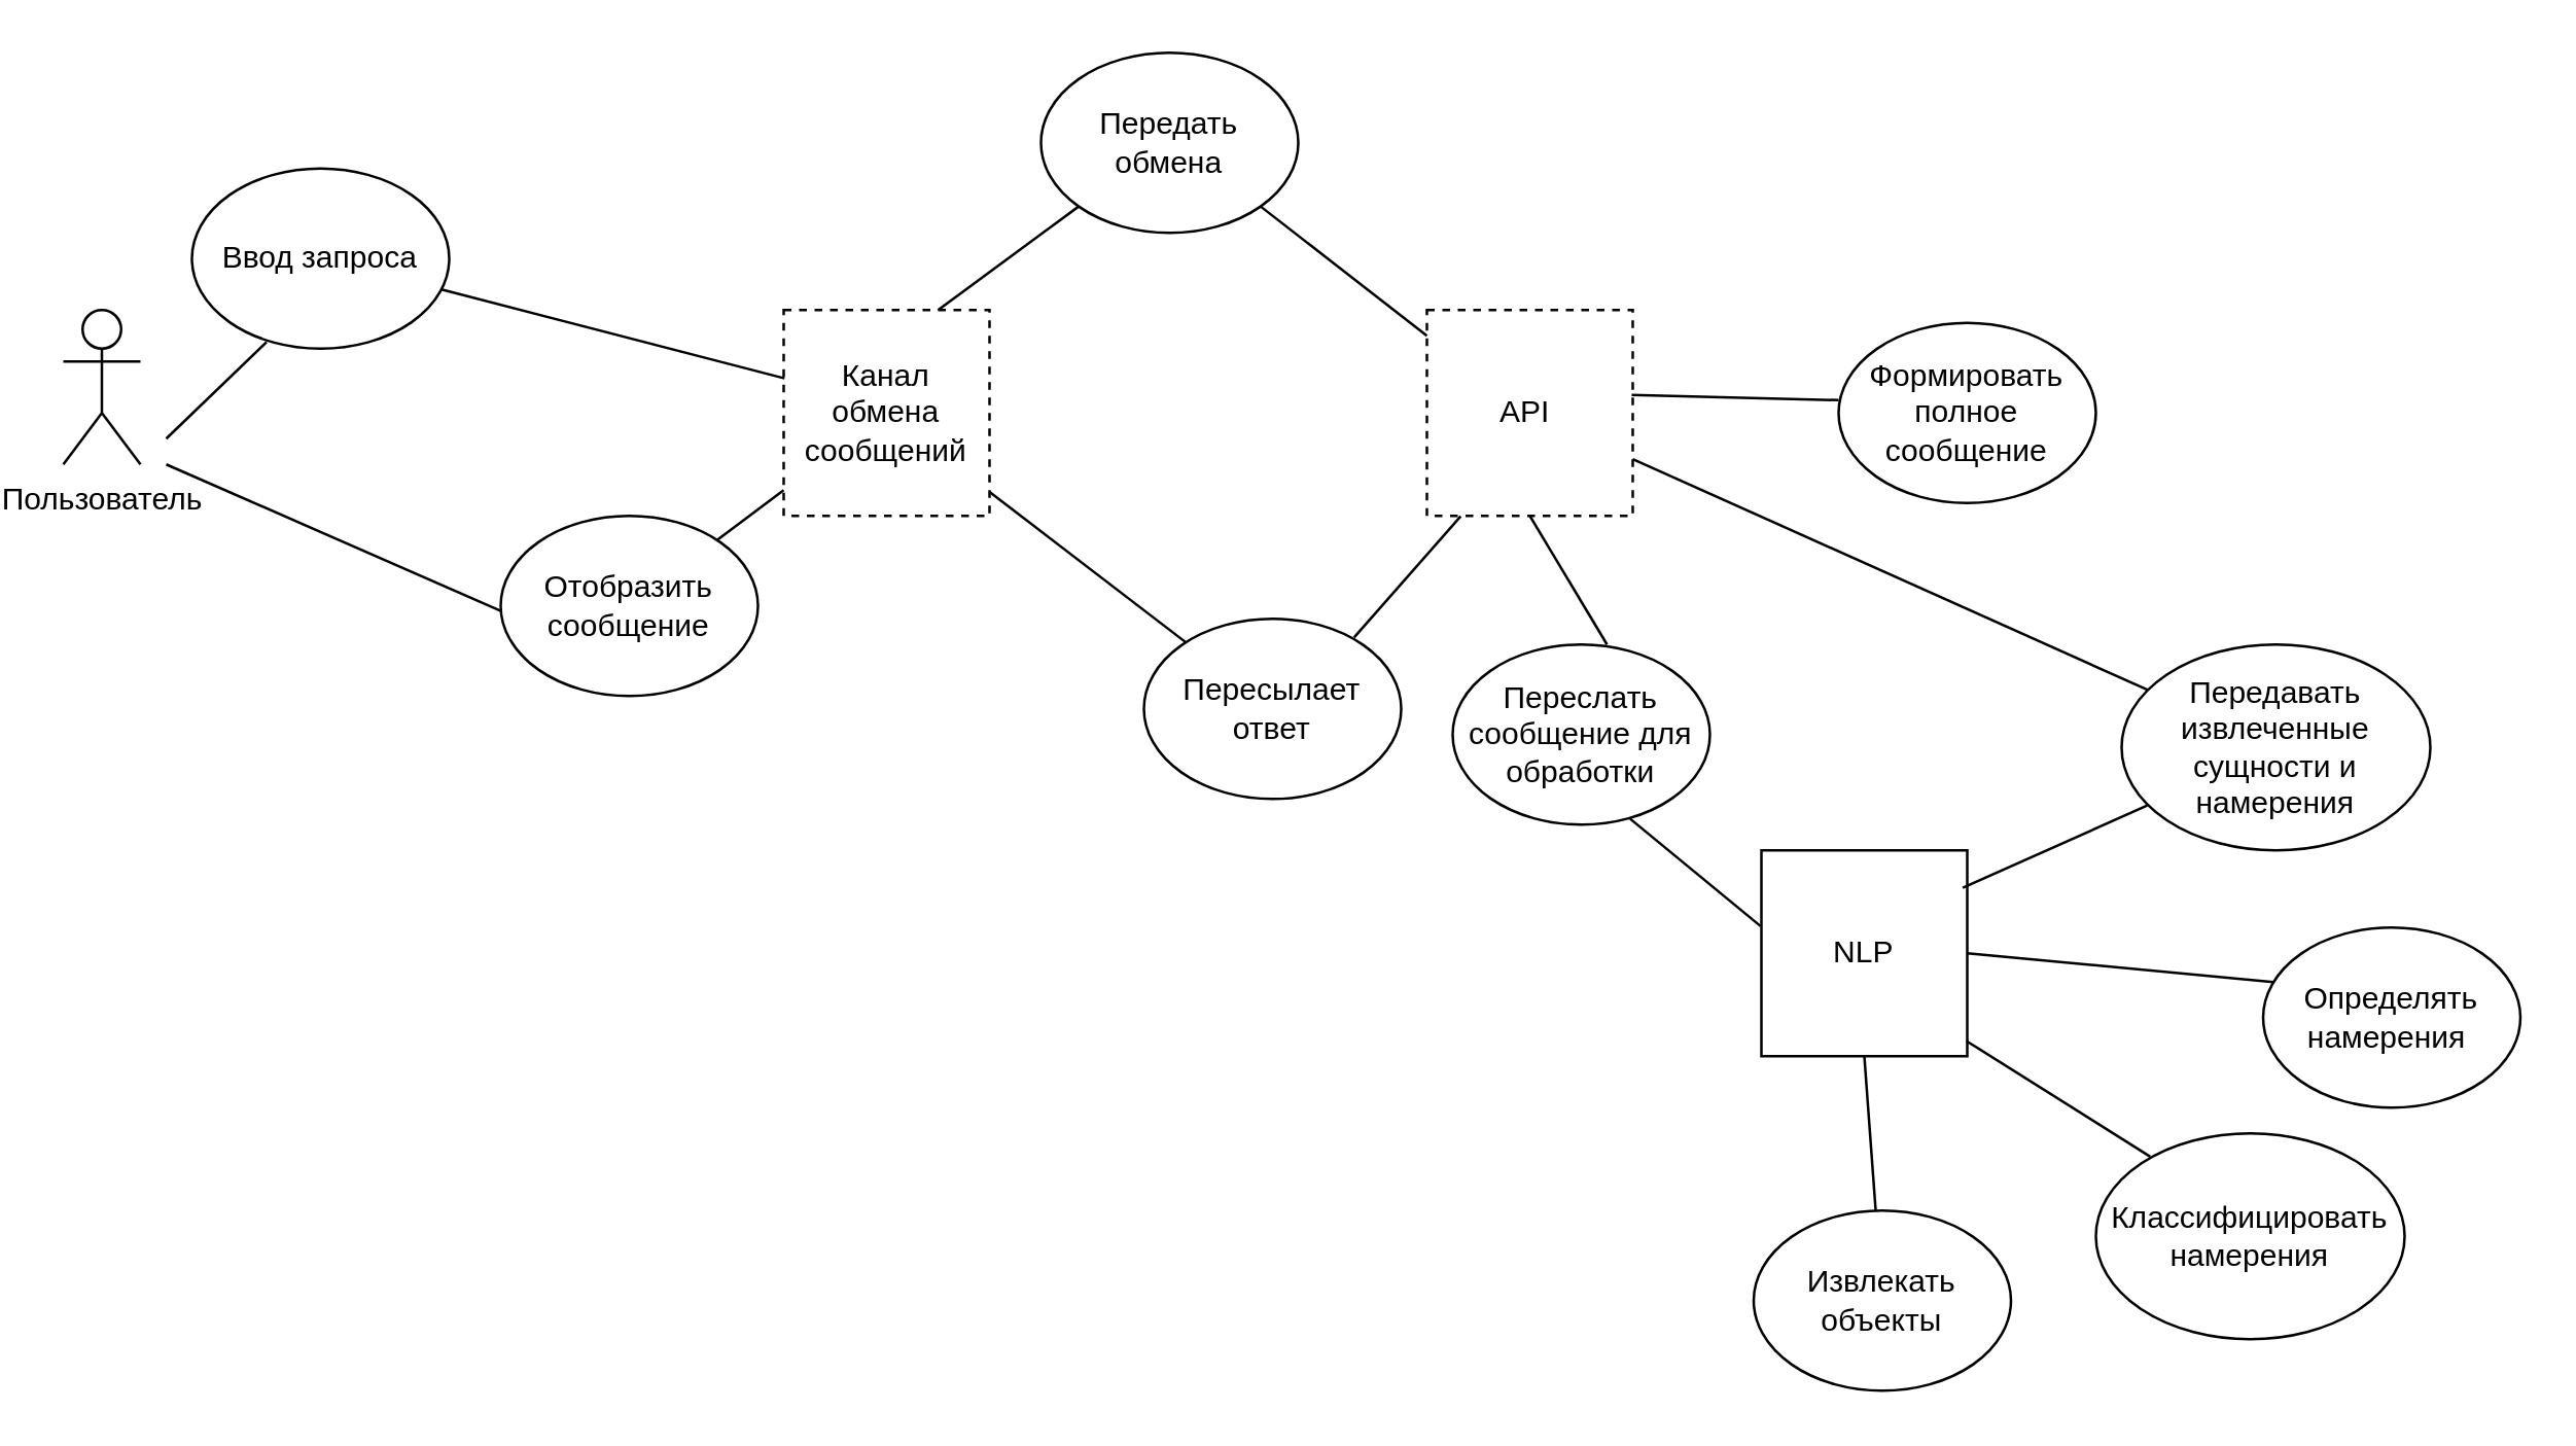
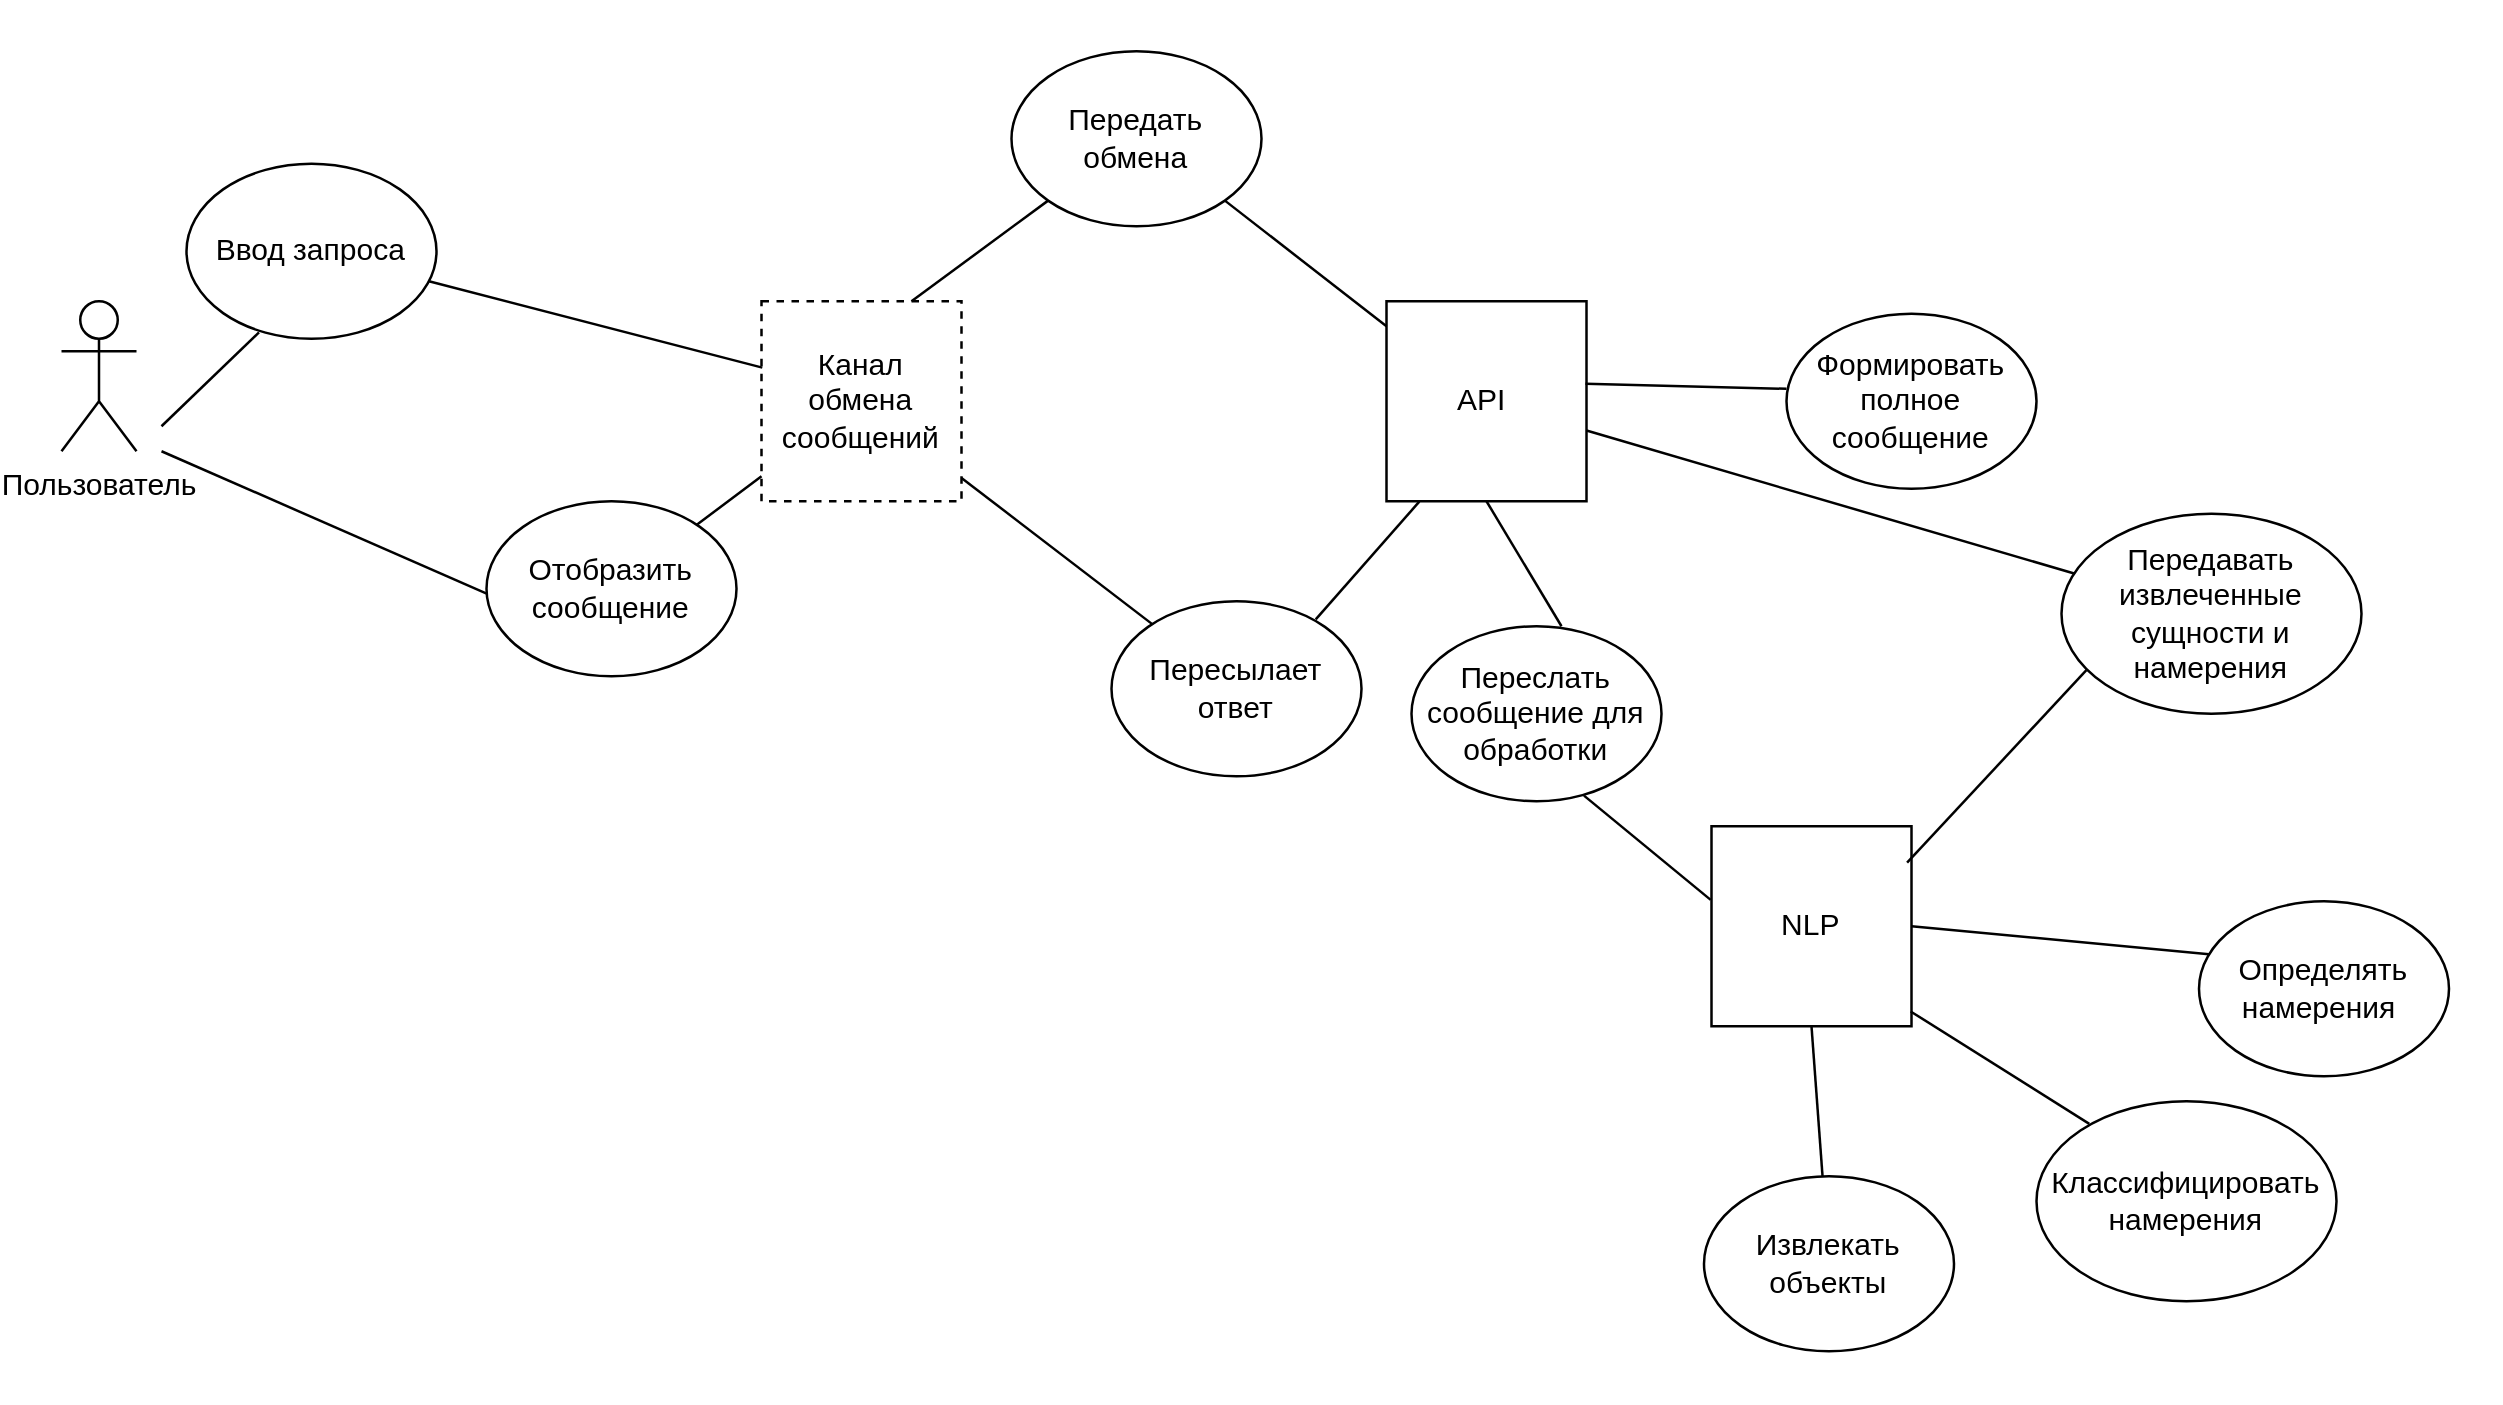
  <mxCell id="0" />
  <mxCell id="1" parent="0" />
  <mxCell id="2" value="Пользователь" style="shape=umlActor;verticalLabelPosition=bottom;verticalAlign=top;html=1;outlineConnect=0;" vertex="1" parent="1"><mxGeometry x="20" y="120" width="30" height="60" as="geometry" /></mxCell>
  <mxCell id="3" value="Канал обмена сообщений" style="whiteSpace=wrap;html=1;aspect=fixed;dashed=1;" vertex="1" parent="1"><mxGeometry x="300" y="120" width="80" height="80" as="geometry" /></mxCell>
- <mxCell id="4" value="API&amp;nbsp;" style="whiteSpace=wrap;html=1;aspect=fixed;dashed=1;" vertex="1" parent="1"><mxGeometry x="550" y="120" width="80" height="80" as="geometry" /></mxCell>
+ <mxCell id="4" value="API&amp;nbsp;" style="whiteSpace=wrap;html=1;aspect=fixed;" vertex="1" parent="1"><mxGeometry x="550" y="120" width="80" height="80" as="geometry" /></mxCell>
  <mxCell id="5" value="NLP" style="whiteSpace=wrap;html=1;aspect=fixed;" vertex="1" parent="1"><mxGeometry x="680" y="330" width="80" height="80" as="geometry" /></mxCell>
  <mxCell id="6" value="Ввод запроса" style="ellipse;whiteSpace=wrap;html=1;" vertex="1" parent="1"><mxGeometry x="70" y="65" width="100" height="70" as="geometry" /></mxCell>
  <mxCell id="7" value="" style="endArrow=none;html=1;rounded=0;entryX=0.29;entryY=0.964;entryDx=0;entryDy=0;entryPerimeter=0;" edge="1" parent="1" target="6"><mxGeometry width="50" height="50" relative="1" as="geometry"><mxPoint x="60" y="170" as="sourcePoint" /><mxPoint x="140" y="140" as="targetPoint" /></mxGeometry></mxCell>
  <mxCell id="8" value="" style="endArrow=none;html=1;rounded=0;entryX=0.004;entryY=0.332;entryDx=0;entryDy=0;entryPerimeter=0;" edge="1" parent="1" source="6" target="3"><mxGeometry width="50" height="50" relative="1" as="geometry"><mxPoint x="240" y="170" as="sourcePoint" /><mxPoint x="290" y="120" as="targetPoint" /></mxGeometry></mxCell>
  <mxCell id="9" value="" style="endArrow=none;html=1;rounded=0;entryX=0.003;entryY=0.529;entryDx=0;entryDy=0;entryPerimeter=0;" edge="1" parent="1" target="10"><mxGeometry width="50" height="50" relative="1" as="geometry"><mxPoint x="60" y="180" as="sourcePoint" /><mxPoint x="210" y="300" as="targetPoint" /></mxGeometry></mxCell>
  <mxCell id="10" value="Отобразить сообщение" style="ellipse;whiteSpace=wrap;html=1;" vertex="1" parent="1"><mxGeometry x="190" y="200" width="100" height="70" as="geometry" /></mxCell>
  <mxCell id="11" value="" style="endArrow=none;html=1;rounded=0;" edge="1" parent="1" source="10" target="3"><mxGeometry width="50" height="50" relative="1" as="geometry"><mxPoint x="430" y="260" as="sourcePoint" /><mxPoint x="480" y="210" as="targetPoint" /></mxGeometry></mxCell>
  <mxCell id="12" value="" style="endArrow=none;html=1;rounded=0;exitX=0.75;exitY=0;exitDx=0;exitDy=0;entryX=0;entryY=1;entryDx=0;entryDy=0;" edge="1" parent="1" source="3" target="13"><mxGeometry width="50" height="50" relative="1" as="geometry"><mxPoint x="440" y="110" as="sourcePoint" /><mxPoint x="490" y="60" as="targetPoint" /></mxGeometry></mxCell>
  <mxCell id="13" value="Передать обмена" style="ellipse;whiteSpace=wrap;html=1;" vertex="1" parent="1"><mxGeometry x="400" y="20" width="100" height="70" as="geometry" /></mxCell>
  <mxCell id="14" value="" style="endArrow=none;html=1;rounded=0;entryX=1;entryY=1;entryDx=0;entryDy=0;exitX=0;exitY=0.125;exitDx=0;exitDy=0;exitPerimeter=0;" edge="1" parent="1" source="4" target="13"><mxGeometry width="50" height="50" relative="1" as="geometry"><mxPoint x="420" y="180" as="sourcePoint" /><mxPoint x="470" y="130" as="targetPoint" /></mxGeometry></mxCell>
  <mxCell id="15" value="Переслать сообщение для обработки" style="ellipse;whiteSpace=wrap;html=1;" vertex="1" parent="1"><mxGeometry x="560" y="250" width="100" height="70" as="geometry" /></mxCell>
  <mxCell id="16" value="" style="endArrow=none;html=1;rounded=0;entryX=0.5;entryY=1;entryDx=0;entryDy=0;exitX=0.6;exitY=0;exitDx=0;exitDy=0;exitPerimeter=0;" edge="1" parent="1" source="15" target="4"><mxGeometry width="50" height="50" relative="1" as="geometry"><mxPoint x="480" y="220" as="sourcePoint" /><mxPoint x="530" y="170" as="targetPoint" /></mxGeometry></mxCell>
  <mxCell id="17" value="" style="endArrow=none;html=1;rounded=0;entryX=0.69;entryY=0.968;entryDx=0;entryDy=0;entryPerimeter=0;exitX=-0.004;exitY=0.368;exitDx=0;exitDy=0;exitPerimeter=0;" edge="1" parent="1" source="5" target="15"><mxGeometry width="50" height="50" relative="1" as="geometry"><mxPoint x="510" y="360" as="sourcePoint" /><mxPoint x="560" y="310" as="targetPoint" /></mxGeometry></mxCell>
  <mxCell id="18" value="Пересылает ответ" style="ellipse;whiteSpace=wrap;html=1;" vertex="1" parent="1"><mxGeometry x="440" y="240" width="100" height="70" as="geometry" /></mxCell>
  <mxCell id="19" value="Формировать полное сообщение" style="ellipse;whiteSpace=wrap;html=1;" vertex="1" parent="1"><mxGeometry x="710" y="125" width="100" height="70" as="geometry" /></mxCell>
  <mxCell id="20" value="" style="endArrow=none;html=1;rounded=0;entryX=0;entryY=0.429;entryDx=0;entryDy=0;entryPerimeter=0;exitX=0.995;exitY=0.413;exitDx=0;exitDy=0;exitPerimeter=0;" edge="1" parent="1" source="4" target="19"><mxGeometry width="50" height="50" relative="1" as="geometry"><mxPoint x="620" y="250" as="sourcePoint" /><mxPoint x="670" y="200" as="targetPoint" /></mxGeometry></mxCell>
  <mxCell id="21" value="" style="endArrow=none;html=1;rounded=0;entryX=0.164;entryY=1.002;entryDx=0;entryDy=0;entryPerimeter=0;exitX=0.817;exitY=0.104;exitDx=0;exitDy=0;exitPerimeter=0;" edge="1" parent="1" source="18" target="4"><mxGeometry width="50" height="50" relative="1" as="geometry"><mxPoint x="480" y="210" as="sourcePoint" /><mxPoint x="530" y="160" as="targetPoint" /></mxGeometry></mxCell>
  <mxCell id="22" value="" style="endArrow=none;html=1;rounded=0;" edge="1" parent="1" source="3" target="18"><mxGeometry width="50" height="50" relative="1" as="geometry"><mxPoint x="440" y="220" as="sourcePoint" /><mxPoint x="490" y="170" as="targetPoint" /></mxGeometry></mxCell>
  <mxCell id="23" value="Определять намерения&amp;nbsp;" style="ellipse;whiteSpace=wrap;html=1;" vertex="1" parent="1"><mxGeometry x="875" y="360" width="100" height="70" as="geometry" /></mxCell>
  <mxCell id="24" value="Классифицировать намерения" style="ellipse;whiteSpace=wrap;html=1;" vertex="1" parent="1"><mxGeometry x="810" y="440" width="120" height="80" as="geometry" /></mxCell>
  <mxCell id="25" value="Извлекать объекты" style="ellipse;whiteSpace=wrap;html=1;" vertex="1" parent="1"><mxGeometry x="677" y="470" width="100" height="70" as="geometry" /></mxCell>
- <mxCell id="26" value="Передавать извлеченные сущности и намерения" style="ellipse;whiteSpace=wrap;html=1;" vertex="1" parent="1"><mxGeometry x="820" y="250" width="120" height="80" as="geometry" /></mxCell>
+ <mxCell id="26" value="Передавать извлеченные сущности и намерения" style="ellipse;whiteSpace=wrap;html=1;" vertex="1" parent="1"><mxGeometry x="820" y="205" width="120" height="80" as="geometry" /></mxCell>
  <mxCell id="27" value="" style="endArrow=none;html=1;rounded=0;entryX=0.5;entryY=1;entryDx=0;entryDy=0;" edge="1" parent="1" source="25" target="5"><mxGeometry width="50" height="50" relative="1" as="geometry"><mxPoint x="620" y="490" as="sourcePoint" /><mxPoint x="670" y="440" as="targetPoint" /></mxGeometry></mxCell>
  <mxCell id="28" value="" style="endArrow=none;html=1;rounded=0;entryX=0.176;entryY=0.113;entryDx=0;entryDy=0;entryPerimeter=0;exitX=0.996;exitY=0.926;exitDx=0;exitDy=0;exitPerimeter=0;" edge="1" parent="1" source="5" target="24"><mxGeometry width="50" height="50" relative="1" as="geometry"><mxPoint x="790" y="430" as="sourcePoint" /><mxPoint x="840" y="380" as="targetPoint" /></mxGeometry></mxCell>
  <mxCell id="29" value="" style="endArrow=none;html=1;rounded=0;exitX=1;exitY=0.5;exitDx=0;exitDy=0;entryX=0.04;entryY=0.303;entryDx=0;entryDy=0;entryPerimeter=0;" edge="1" parent="1" source="5" target="23"><mxGeometry width="50" height="50" relative="1" as="geometry"><mxPoint x="870" y="410" as="sourcePoint" /><mxPoint x="920" y="360" as="targetPoint" /></mxGeometry></mxCell>
  <mxCell id="30" value="" style="endArrow=none;html=1;rounded=0;exitX=0.978;exitY=0.182;exitDx=0;exitDy=0;exitPerimeter=0;entryX=0.083;entryY=0.782;entryDx=0;entryDy=0;entryPerimeter=0;" edge="1" parent="1" source="5" target="26"><mxGeometry width="50" height="50" relative="1" as="geometry"><mxPoint x="810" y="340" as="sourcePoint" /><mxPoint x="860" y="290" as="targetPoint" /></mxGeometry></mxCell>
  <mxCell id="31" value="" style="endArrow=none;html=1;rounded=0;" edge="1" parent="1" source="4" target="26"><mxGeometry width="50" height="50" relative="1" as="geometry"><mxPoint x="740" y="280" as="sourcePoint" /><mxPoint x="790" y="230" as="targetPoint" /></mxGeometry></mxCell>
